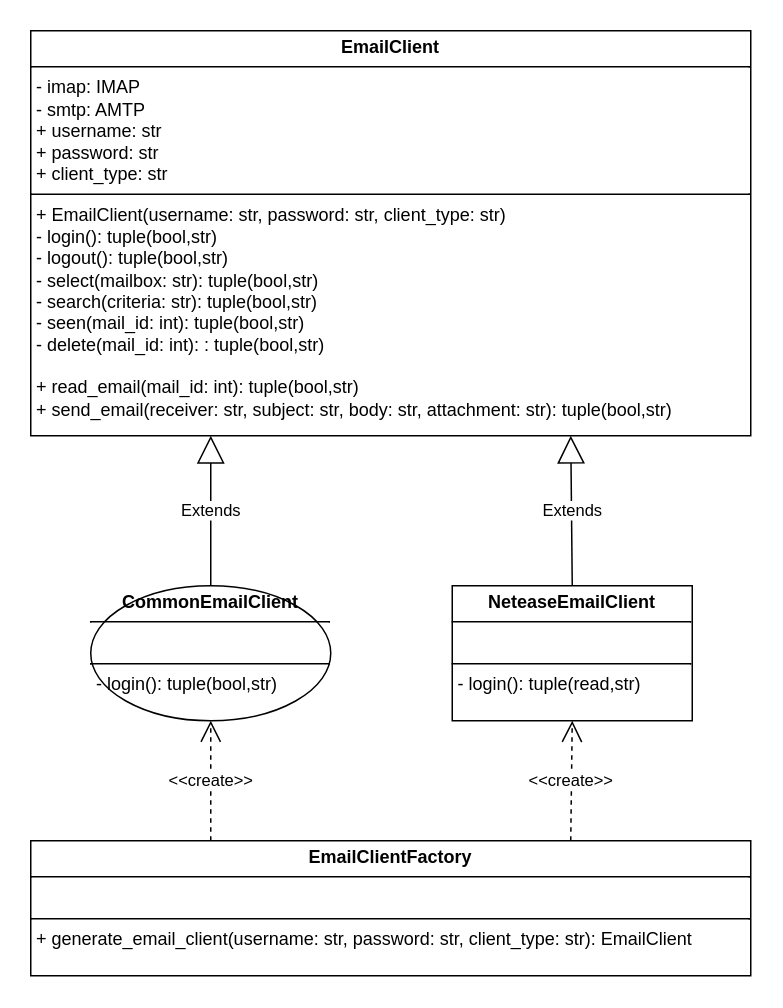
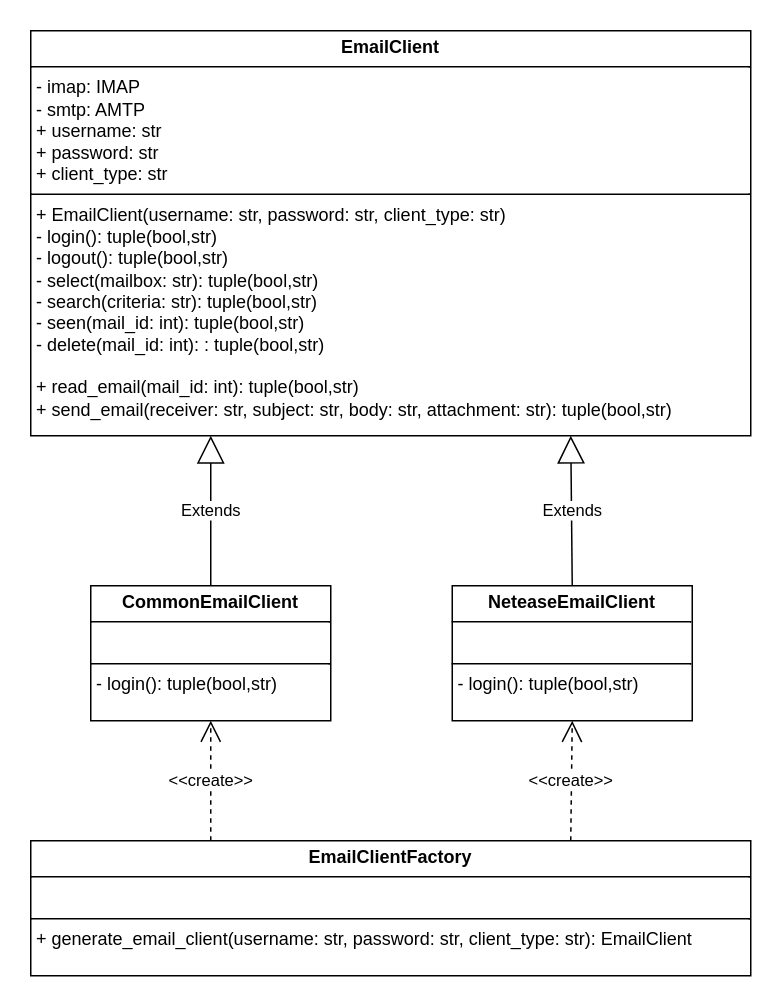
  <mxCell id="0" />
  <mxCell id="1" parent="0" />
  <mxCell id="2" value="&lt;p style=&quot;margin:0px;margin-top:4px;text-align:center;&quot;&gt;&lt;b&gt;EmailClient&lt;/b&gt;&lt;/p&gt;&lt;hr size=&quot;1&quot; style=&quot;border-style:solid;&quot;&gt;&lt;p style=&quot;margin:0px;margin-left:4px;&quot;&gt;- imap: IMAP&lt;/p&gt;&lt;p style=&quot;margin:0px;margin-left:4px;&quot;&gt;- smtp: AMTP&lt;/p&gt;&lt;p style=&quot;margin:0px;margin-left:4px;&quot;&gt;+&amp;nbsp;&lt;span style=&quot;background-color: initial;&quot;&gt;username: str&lt;/span&gt;&lt;/p&gt;&lt;p style=&quot;margin:0px;margin-left:4px;&quot;&gt;&lt;span style=&quot;background-color: initial;&quot;&gt;+ password: str&lt;/span&gt;&lt;/p&gt;&lt;p style=&quot;margin:0px;margin-left:4px;&quot;&gt;&lt;span style=&quot;background-color: initial;&quot;&gt;+ client_type: str&lt;/span&gt;&lt;/p&gt;&lt;hr size=&quot;1&quot; style=&quot;border-style:solid;&quot;&gt;&lt;p style=&quot;margin:0px;margin-left:4px;&quot;&gt;+ EmailClient(username: str, password: str, client_type: str)&lt;/p&gt;&lt;p style=&quot;margin:0px;margin-left:4px;&quot;&gt;- login(): tuple(&lt;span style=&quot;background-color: initial;&quot;&gt;bool,str&lt;/span&gt;&lt;span style=&quot;background-color: initial;&quot;&gt;)&lt;/span&gt;&lt;/p&gt;&lt;p style=&quot;margin:0px;margin-left:4px;&quot;&gt;- logout():&amp;nbsp;&lt;span style=&quot;background-color: initial;&quot;&gt;tuple(&lt;/span&gt;&lt;span style=&quot;background-color: initial;&quot;&gt;bool,str&lt;/span&gt;&lt;span style=&quot;background-color: initial;&quot;&gt;)&lt;/span&gt;&lt;/p&gt;&lt;p style=&quot;margin:0px;margin-left:4px;&quot;&gt;&lt;span style=&quot;background-color: initial;&quot;&gt;- select(mailbox: str)&lt;/span&gt;&lt;span style=&quot;background-color: initial;&quot;&gt;:&amp;nbsp;&lt;/span&gt;&lt;span style=&quot;background-color: initial;&quot;&gt;tuple(&lt;/span&gt;&lt;span style=&quot;background-color: initial;&quot;&gt;bool,str&lt;/span&gt;&lt;span style=&quot;background-color: initial;&quot;&gt;)&lt;/span&gt;&lt;/p&gt;&lt;p style=&quot;margin:0px;margin-left:4px;&quot;&gt;&lt;span style=&quot;background-color: initial;&quot;&gt;- search(criteria: str): tuple(bool,str)&lt;/span&gt;&lt;/p&gt;&lt;p style=&quot;margin:0px;margin-left:4px;&quot;&gt;&lt;span style=&quot;background-color: initial;&quot;&gt;- seen(mail_id: int)&lt;/span&gt;&lt;span style=&quot;background-color: initial;&quot;&gt;:&amp;nbsp;&lt;/span&gt;&lt;span style=&quot;background-color: initial;&quot;&gt;tuple(&lt;/span&gt;&lt;span style=&quot;background-color: initial;&quot;&gt;bool,str&lt;/span&gt;&lt;span style=&quot;background-color: initial;&quot;&gt;)&lt;/span&gt;&lt;/p&gt;&lt;p style=&quot;margin:0px;margin-left:4px;&quot;&gt;&lt;span style=&quot;background-color: initial;&quot;&gt;- delete(mail_id: int):&amp;nbsp;&lt;/span&gt;&lt;span style=&quot;background-color: initial;&quot;&gt;:&amp;nbsp;&lt;/span&gt;&lt;span style=&quot;background-color: initial;&quot;&gt;tuple(&lt;/span&gt;&lt;span style=&quot;background-color: initial;&quot;&gt;bool,str&lt;/span&gt;&lt;span style=&quot;background-color: initial;&quot;&gt;)&lt;/span&gt;&lt;/p&gt;&lt;p style=&quot;margin:0px;margin-left:4px;&quot;&gt;&lt;span style=&quot;background-color: initial;&quot;&gt;&lt;br&gt;&lt;/span&gt;&lt;/p&gt;&lt;p style=&quot;margin:0px;margin-left:4px;&quot;&gt;+ read_email(mail_id: int):&amp;nbsp;&lt;span style=&quot;background-color: initial;&quot;&gt;tuple(&lt;/span&gt;&lt;span style=&quot;background-color: initial;&quot;&gt;bool,str&lt;/span&gt;&lt;span style=&quot;background-color: initial;&quot;&gt;)&lt;/span&gt;&lt;/p&gt;&lt;p style=&quot;margin:0px;margin-left:4px;&quot;&gt;+ send_email(receiver: str, subject: str, body: str, attachment: str):&amp;nbsp;&lt;span style=&quot;background-color: initial;&quot;&gt;tuple(&lt;/span&gt;&lt;span style=&quot;background-color: initial;&quot;&gt;bool,str&lt;/span&gt;&lt;span style=&quot;background-color: initial;&quot;&gt;)&lt;/span&gt;&lt;/p&gt;" style="verticalAlign=top;align=left;overflow=fill;html=1;whiteSpace=wrap;" parent="1" vertex="1"><mxGeometry x="20" y="20" width="480" height="270" as="geometry" /></mxCell>
  <mxCell id="3" value="&lt;p style=&quot;margin:0px;margin-top:4px;text-align:center;&quot;&gt;&lt;b&gt;EmailClientFactory&lt;/b&gt;&lt;/p&gt;&lt;hr size=&quot;1&quot; style=&quot;border-style:solid;&quot;&gt;&lt;p style=&quot;margin:0px;margin-left:4px;&quot;&gt;&lt;br&gt;&lt;/p&gt;&lt;hr size=&quot;1&quot; style=&quot;border-style:solid;&quot;&gt;&lt;p style=&quot;margin:0px;margin-left:4px;&quot;&gt;+ generate_email_client(username: str, password: str, client_type: str): EmailClient&lt;/p&gt;" style="verticalAlign=top;align=left;overflow=fill;html=1;whiteSpace=wrap;points=[[0,0,0,0,0],[0,0.25,0,0,0],[0,0.5,0,0,0],[0,0.75,0,0,0],[0,1,0,0,0],[0.25,0,0,0,0],[0.25,1,0,0,0],[0.5,0,0,0,0],[0.5,1,0,0,0],[0.75,0,0,0,0],[0.75,1,0,0,0],[1,0,0,0,0],[1,0.25,0,0,0],[1,0.5,0,0,0],[1,0.75,0,0,0],[1,1,0,0,0]];" parent="1" vertex="1"><mxGeometry x="20" y="560" width="480" height="90" as="geometry" /></mxCell>
  <mxCell id="4" value="Extends" style="endArrow=block;endSize=16;endFill=0;html=1;rounded=0;entryX=0.25;entryY=1;entryDx=0;entryDy=0;exitX=0.5;exitY=0;exitDx=0;exitDy=0;" parent="1" source="6" target="2" edge="1"><mxGeometry width="160" relative="1" as="geometry"><mxPoint x="120" y="380" as="sourcePoint" /><mxPoint x="380" y="330" as="targetPoint" /></mxGeometry></mxCell>
  <mxCell id="5" value="Extends" style="endArrow=block;endSize=16;endFill=0;html=1;rounded=0;exitX=0.5;exitY=0;exitDx=0;exitDy=0;entryX=0.75;entryY=1;entryDx=0;entryDy=0;" parent="1" source="7" target="2" edge="1"><mxGeometry width="160" relative="1" as="geometry"><mxPoint x="330" y="380" as="sourcePoint" /><mxPoint x="380" y="290" as="targetPoint" /></mxGeometry></mxCell>
- <mxCell id="6" value="&lt;p style=&quot;margin:0px;margin-top:4px;text-align:center;&quot;&gt;&lt;span style=&quot;font-weight: 700;&quot;&gt;CommonEmailClient&lt;/span&gt;&lt;br&gt;&lt;/p&gt;&lt;hr size=&quot;1&quot; style=&quot;border-style:solid;&quot;&gt;&lt;p style=&quot;margin:0px;margin-left:4px;&quot;&gt;&lt;br&gt;&lt;/p&gt;&lt;hr size=&quot;1&quot; style=&quot;border-style:solid;&quot;&gt;&lt;p style=&quot;margin:0px;margin-left:4px;&quot;&gt;- login(): tuple(&lt;span style=&quot;background-color: initial;&quot;&gt;bool,str&lt;/span&gt;&lt;span style=&quot;background-color: initial;&quot;&gt;)&lt;/span&gt;&lt;br&gt;&lt;/p&gt;" style="ellipse;verticalAlign=top;align=left;overflow=fill;html=1;whiteSpace=wrap;" parent="1" vertex="1"><mxGeometry x="60" y="390" width="160" height="90" as="geometry" /></mxCell>
- <mxCell id="7" value="&lt;p style=&quot;margin:0px;margin-top:4px;text-align:center;&quot;&gt;&lt;span style=&quot;font-weight: 700;&quot;&gt;NeteaseEmailClient&lt;/span&gt;&lt;br&gt;&lt;/p&gt;&lt;hr size=&quot;1&quot; style=&quot;border-style:solid;&quot;&gt;&lt;p style=&quot;margin:0px;margin-left:4px;&quot;&gt;&lt;br&gt;&lt;/p&gt;&lt;hr size=&quot;1&quot; style=&quot;border-style:solid;&quot;&gt;&lt;p style=&quot;margin:0px;margin-left:4px;&quot;&gt;- login(): tuple(&lt;span style=&quot;background-color: initial;&quot;&gt;read,str&lt;/span&gt;&lt;span style=&quot;background-color: initial;&quot;&gt;)&lt;/span&gt;&lt;br&gt;&lt;/p&gt;" style="verticalAlign=top;align=left;overflow=fill;html=1;whiteSpace=wrap;points=[[0,0,0,0,0],[0,0.25,0,0,0],[0,0.5,0,0,0],[0,0.75,0,0,0],[0,1,0,0,0],[0.25,0,0,0,0],[0.25,1,0,0,0],[0.5,0,0,0,0],[0.5,1,0,0,0],[0.75,0,0,0,0],[0.75,1,0,0,0],[1,0,0,0,0],[1,0.25,0,0,0],[1,0.5,0,0,0],[1,0.75,0,0,0],[1,1,0,0,0]];" parent="1" vertex="1"><mxGeometry x="301" y="390" width="160" height="90" as="geometry" /></mxCell>
+ <mxCell id="6" value="&lt;p style=&quot;margin:0px;margin-top:4px;text-align:center;&quot;&gt;&lt;span style=&quot;font-weight: 700;&quot;&gt;CommonEmailClient&lt;/span&gt;&lt;br&gt;&lt;/p&gt;&lt;hr size=&quot;1&quot; style=&quot;border-style:solid;&quot;&gt;&lt;p style=&quot;margin:0px;margin-left:4px;&quot;&gt;&lt;br&gt;&lt;/p&gt;&lt;hr size=&quot;1&quot; style=&quot;border-style:solid;&quot;&gt;&lt;p style=&quot;margin:0px;margin-left:4px;&quot;&gt;- login(): tuple(&lt;span style=&quot;background-color: initial;&quot;&gt;bool,str&lt;/span&gt;&lt;span style=&quot;background-color: initial;&quot;&gt;)&lt;/span&gt;&lt;br&gt;&lt;/p&gt;" style="verticalAlign=top;align=left;overflow=fill;html=1;whiteSpace=wrap;" parent="1" vertex="1"><mxGeometry x="60" y="390" width="160" height="90" as="geometry" /></mxCell>
+ <mxCell id="7" value="&lt;p style=&quot;margin:0px;margin-top:4px;text-align:center;&quot;&gt;&lt;span style=&quot;font-weight: 700;&quot;&gt;NeteaseEmailClient&lt;/span&gt;&lt;br&gt;&lt;/p&gt;&lt;hr size=&quot;1&quot; style=&quot;border-style:solid;&quot;&gt;&lt;p style=&quot;margin:0px;margin-left:4px;&quot;&gt;&lt;br&gt;&lt;/p&gt;&lt;hr size=&quot;1&quot; style=&quot;border-style:solid;&quot;&gt;&lt;p style=&quot;margin:0px;margin-left:4px;&quot;&gt;- login(): tuple(&lt;span style=&quot;background-color: initial;&quot;&gt;bool,str&lt;/span&gt;&lt;span style=&quot;background-color: initial;&quot;&gt;)&lt;/span&gt;&lt;br&gt;&lt;/p&gt;" style="verticalAlign=top;align=left;overflow=fill;html=1;whiteSpace=wrap;points=[[0,0,0,0,0],[0,0.25,0,0,0],[0,0.5,0,0,0],[0,0.75,0,0,0],[0,1,0,0,0],[0.25,0,0,0,0],[0.25,1,0,0,0],[0.5,0,0,0,0],[0.5,1,0,0,0],[0.75,0,0,0,0],[0.75,1,0,0,0],[1,0,0,0,0],[1,0.25,0,0,0],[1,0.5,0,0,0],[1,0.75,0,0,0],[1,1,0,0,0]];" parent="1" vertex="1"><mxGeometry x="301" y="390" width="160" height="90" as="geometry" /></mxCell>
  <mxCell id="8" value="&amp;lt;&amp;lt;create&amp;gt;&amp;gt;" style="endArrow=open;endSize=12;dashed=1;html=1;rounded=0;entryX=0.5;entryY=1;entryDx=0;entryDy=0;exitX=0.25;exitY=0;exitDx=0;exitDy=0;exitPerimeter=0;" parent="1" source="3" target="6" edge="1"><mxGeometry width="160" relative="1" as="geometry"><mxPoint x="144" y="520" as="sourcePoint" /><mxPoint x="304" y="520" as="targetPoint" /></mxGeometry></mxCell>
  <mxCell id="9" value="&amp;lt;&amp;lt;create&amp;gt;&amp;gt;" style="endArrow=open;endSize=12;dashed=1;html=1;rounded=0;entryX=0.5;entryY=1;entryDx=0;entryDy=0;exitX=0.75;exitY=0;exitDx=0;exitDy=0;exitPerimeter=0;" parent="1" source="3" target="7" edge="1"><mxGeometry width="160" relative="1" as="geometry"><mxPoint x="380" y="560" as="sourcePoint" /><mxPoint x="240" y="470" as="targetPoint" /></mxGeometry></mxCell>
